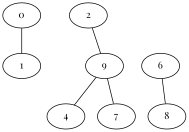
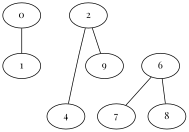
  graph {
    fontname="Playfair Display"
    node [fontname="Playfair Display"]
    edge [fontname="Playfair Display"]
    0
    1
    n3 [label=9]
    2
    4
    6
    7
    8
    0 -- 1
-   n3 -- 4
+   2 -- 4
    2 -- n3
-   n3 -- 7
+   6 -- 7
    6 -- 8
  }
